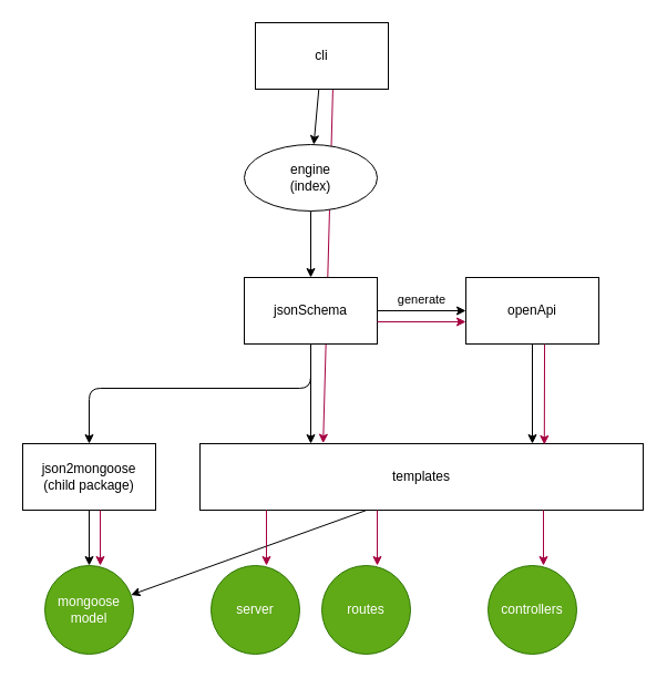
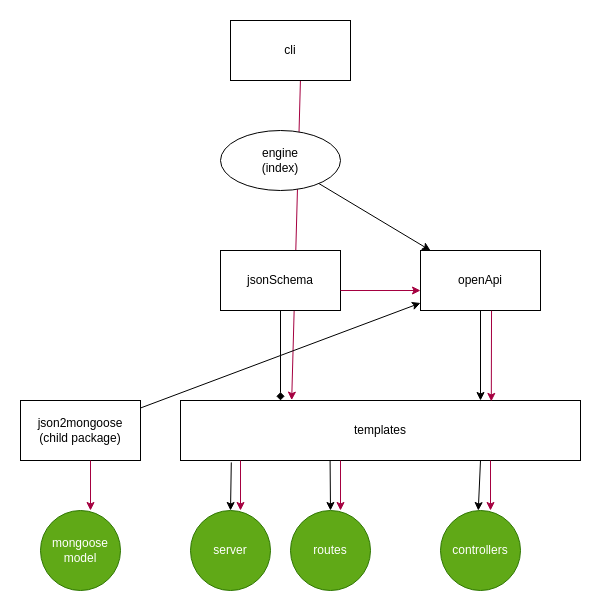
  <mxCell id="0" />
  <mxCell id="1" parent="0" />
- <mxCell id="2" value="" style="edgeStyle=none;html=1;" parent="1" source="4" target="6" edge="1"><mxGeometry relative="1" as="geometry" /></mxCell>
  <mxCell id="3" style="edgeStyle=none;html=1;exitX=0.583;exitY=0.985;exitDx=0;exitDy=0;entryX=0.278;entryY=-0.006;entryDx=0;entryDy=0;entryPerimeter=0;exitPerimeter=0;fillColor=#d80073;strokeColor=#A50040;" edge="1" parent="1" source="4" target="18"><mxGeometry relative="1" as="geometry" /></mxCell>
  <mxCell id="4" value="cli" style="rounded=0;whiteSpace=wrap;html=1;" parent="1" vertex="1"><mxGeometry x="230" y="20" width="120" height="60" as="geometry" /></mxCell>
- <mxCell id="5" value="" style="edgeStyle=none;html=1;" parent="1" source="6" target="12" edge="1"><mxGeometry relative="1" as="geometry" /></mxCell>
+ <mxCell id="5" value="" style="edgeStyle=none;html=1;" parent="1" source="6" target="14" edge="1"><mxGeometry relative="1" as="geometry" /></mxCell>
  <mxCell id="6" value="engine &lt;br&gt;(index)" style="ellipse;whiteSpace=wrap;html=1;" parent="1" vertex="1"><mxGeometry x="220" y="130" width="120" height="60" as="geometry" /></mxCell>
- <mxCell id="7" value="" style="edgeStyle=none;html=1;" parent="1" source="8" target="19" edge="1"><mxGeometry relative="1" as="geometry" /></mxCell>
+ <mxCell id="7" value="" style="edgeStyle=none;html=1;" parent="1" source="8" target="14" edge="1"><mxGeometry relative="1" as="geometry" /></mxCell>
  <mxCell id="8" value="json2mongoose&lt;br&gt;(child package)" style="rounded=0;whiteSpace=wrap;html=1;" parent="1" vertex="1"><mxGeometry x="20" y="400" width="120" height="60" as="geometry" /></mxCell>
- <mxCell id="9" value="generate" style="edgeStyle=none;html=1;" parent="1" source="12" target="14" edge="1"><mxGeometry y="10" relative="1" as="geometry"><mxPoint as="offset" /></mxGeometry></mxCell>
- <mxCell id="10" value="" style="edgeStyle=none;html=1;entryX=0.25;entryY=0;entryDx=0;entryDy=0;" parent="1" source="12" target="18" edge="1"><mxGeometry relative="1" as="geometry" /></mxCell>
- <mxCell id="11" style="edgeStyle=none;html=1;" parent="1" source="12" target="8" edge="1"><mxGeometry relative="1" as="geometry"><Array as="points"><mxPoint x="280" y="350" /><mxPoint x="80" y="350" /></Array></mxGeometry></mxCell>
+ <mxCell id="10" value="" style="edgeStyle=none;html=1;entryX=0.25;entryY=0;entryDx=0;entryDy=0;endArrow=diamond;" parent="1" source="12" target="18" edge="1"><mxGeometry relative="1" as="geometry" /></mxCell>
  <mxCell id="12" value="jsonSchema" style="rounded=0;whiteSpace=wrap;html=1;" parent="1" vertex="1"><mxGeometry x="220" y="250" width="120" height="60" as="geometry" /></mxCell>
  <mxCell id="13" style="edgeStyle=none;html=1;entryX=0.75;entryY=0;entryDx=0;entryDy=0;" parent="1" source="14" target="18" edge="1"><mxGeometry relative="1" as="geometry"><mxPoint x="600" y="530" as="targetPoint" /></mxGeometry></mxCell>
  <mxCell id="14" value="openApi" style="rounded=0;whiteSpace=wrap;html=1;" parent="1" vertex="1"><mxGeometry x="420" y="250" width="120" height="60" as="geometry" /></mxCell>
- <mxCell id="17" style="edgeStyle=none;html=1;exitX=0.374;exitY=1.005;exitDx=0;exitDy=0;exitPerimeter=0;" parent="1" source="18" target="19" edge="1"><mxGeometry relative="1" as="geometry" /></mxCell>
+ <mxCell id="15" value="" style="edgeStyle=none;html=1;exitX=0.127;exitY=1.032;exitDx=0;exitDy=0;exitPerimeter=0;" parent="1" source="18" target="20" edge="1"><mxGeometry relative="1" as="geometry" /></mxCell>
+ <mxCell id="16" style="edgeStyle=none;html=1;exitX=0.75;exitY=1;exitDx=0;exitDy=0;" parent="1" source="18" target="22" edge="1"><mxGeometry relative="1" as="geometry" /></mxCell>
+ <mxCell id="17" style="edgeStyle=none;html=1;exitX=0.374;exitY=1.005;exitDx=0;exitDy=0;exitPerimeter=0;" parent="1" source="18" target="21" edge="1"><mxGeometry relative="1" as="geometry" /></mxCell>
  <mxCell id="18" value="templates" style="rounded=0;whiteSpace=wrap;html=1;" parent="1" vertex="1"><mxGeometry x="180" y="400" width="400" height="60" as="geometry" /></mxCell>
  <mxCell id="19" value="mongoose model" style="ellipse;whiteSpace=wrap;html=1;rounded=0;fillColor=#60a917;fontColor=#ffffff;strokeColor=#2D7600;" parent="1" vertex="1"><mxGeometry x="40" y="510" width="80" height="80" as="geometry" /></mxCell>
  <mxCell id="20" value="server" style="ellipse;whiteSpace=wrap;html=1;rounded=0;fillColor=#60a917;fontColor=#ffffff;strokeColor=#2D7600;" parent="1" vertex="1"><mxGeometry x="190" y="510" width="80" height="80" as="geometry" /></mxCell>
  <mxCell id="21" value="routes" style="ellipse;whiteSpace=wrap;html=1;rounded=0;fillColor=#60a917;fontColor=#ffffff;strokeColor=#2D7600;" parent="1" vertex="1"><mxGeometry x="290" y="510" width="80" height="80" as="geometry" /></mxCell>
  <mxCell id="22" value="controllers" style="ellipse;whiteSpace=wrap;html=1;rounded=0;fillColor=#60a917;fontColor=#ffffff;strokeColor=#2D7600;" parent="1" vertex="1"><mxGeometry x="440" y="510" width="80" height="80" as="geometry" /></mxCell>
  <mxCell id="23" style="edgeStyle=none;html=1;exitX=1;exitY=0.75;exitDx=0;exitDy=0;entryX=0;entryY=0.75;entryDx=0;entryDy=0;fillColor=#d80073;strokeColor=#A50040;" edge="1" parent="1"><mxGeometry relative="1" as="geometry"><mxPoint x="340" y="290" as="sourcePoint" /><mxPoint x="420" y="290" as="targetPoint" /></mxGeometry></mxCell>
  <mxCell id="24" style="edgeStyle=none;html=1;exitX=0.592;exitY=1.004;exitDx=0;exitDy=0;fillColor=#d80073;strokeColor=#A50040;exitPerimeter=0;entryX=0.777;entryY=0.015;entryDx=0;entryDy=0;entryPerimeter=0;" edge="1" parent="1" source="14" target="18"><mxGeometry relative="1" as="geometry"><mxPoint x="350" y="300" as="sourcePoint" /><mxPoint x="491" y="390" as="targetPoint" /></mxGeometry></mxCell>
  <mxCell id="25" style="edgeStyle=none;html=1;exitX=0.416;exitY=0.998;exitDx=0;exitDy=0;fillColor=#d80073;strokeColor=#A50040;exitPerimeter=0;" edge="1" parent="1"><mxGeometry relative="1" as="geometry"><mxPoint x="490" y="460" as="sourcePoint" /><mxPoint x="490" y="510" as="targetPoint" /></mxGeometry></mxCell>
  <mxCell id="26" style="edgeStyle=none;html=1;exitX=0.416;exitY=0.998;exitDx=0;exitDy=0;fillColor=#d80073;strokeColor=#A50040;exitPerimeter=0;" edge="1" parent="1"><mxGeometry relative="1" as="geometry"><mxPoint x="340" y="460" as="sourcePoint" /><mxPoint x="340" y="510" as="targetPoint" /></mxGeometry></mxCell>
  <mxCell id="27" style="edgeStyle=none;html=1;exitX=0.416;exitY=0.998;exitDx=0;exitDy=0;fillColor=#d80073;strokeColor=#A50040;exitPerimeter=0;" edge="1" parent="1"><mxGeometry relative="1" as="geometry"><mxPoint x="240" y="460" as="sourcePoint" /><mxPoint x="240" y="510" as="targetPoint" /></mxGeometry></mxCell>
  <mxCell id="28" style="edgeStyle=none;html=1;exitX=0.416;exitY=0.998;exitDx=0;exitDy=0;fillColor=#d80073;strokeColor=#A50040;exitPerimeter=0;" edge="1" parent="1"><mxGeometry relative="1" as="geometry"><mxPoint x="90" y="460" as="sourcePoint" /><mxPoint x="90" y="510" as="targetPoint" /></mxGeometry></mxCell>
